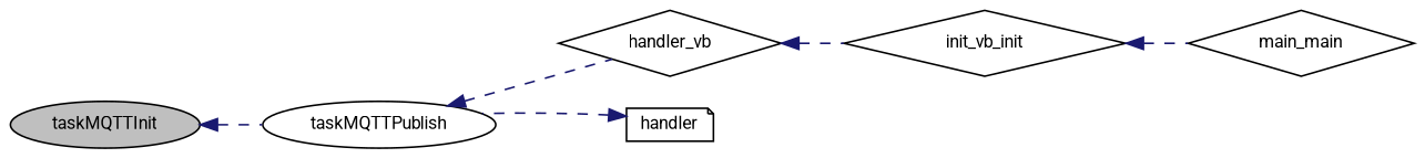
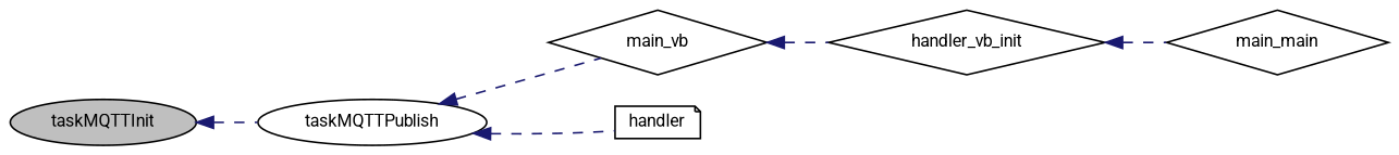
  digraph {
    fontname=Roboto
    rankdir=LR
    node [color=black fillcolor=white fontname=Roboto fontsize=10 shape=diamond style=filled]
    edge [color=midnightblue dir=back fontname=Roboto fontsize=10 labelfontname=Helvetica labelfontsize=10 style=dashed]
    n1 [fillcolor=grey75 fontcolor=black height=0.2 label=taskMQTTInit shape=ellipse width=0.4]
    n2 [height=0.2 label=taskMQTTPublish shape=ellipse width=0.4]
-   n3 [height=0.2 label=handler_vb width=0.4]
+   n3 [height=0.2 label=main_vb width=0.4]
    n4 [height=0.2 label=handler shape=note width=0.4]
-   n5 [height=0.2 label=init_vb_init width=0.4]
+   n5 [height=0.2 label=handler_vb_init width=0.4]
    n6 [height=0.2 label=main_main width=0.4]
    n1 -> n2
    n2 -> n3
-   n4 -> n2
+   n2 -> n4
    n3 -> n5
    n5 -> n6
  }
